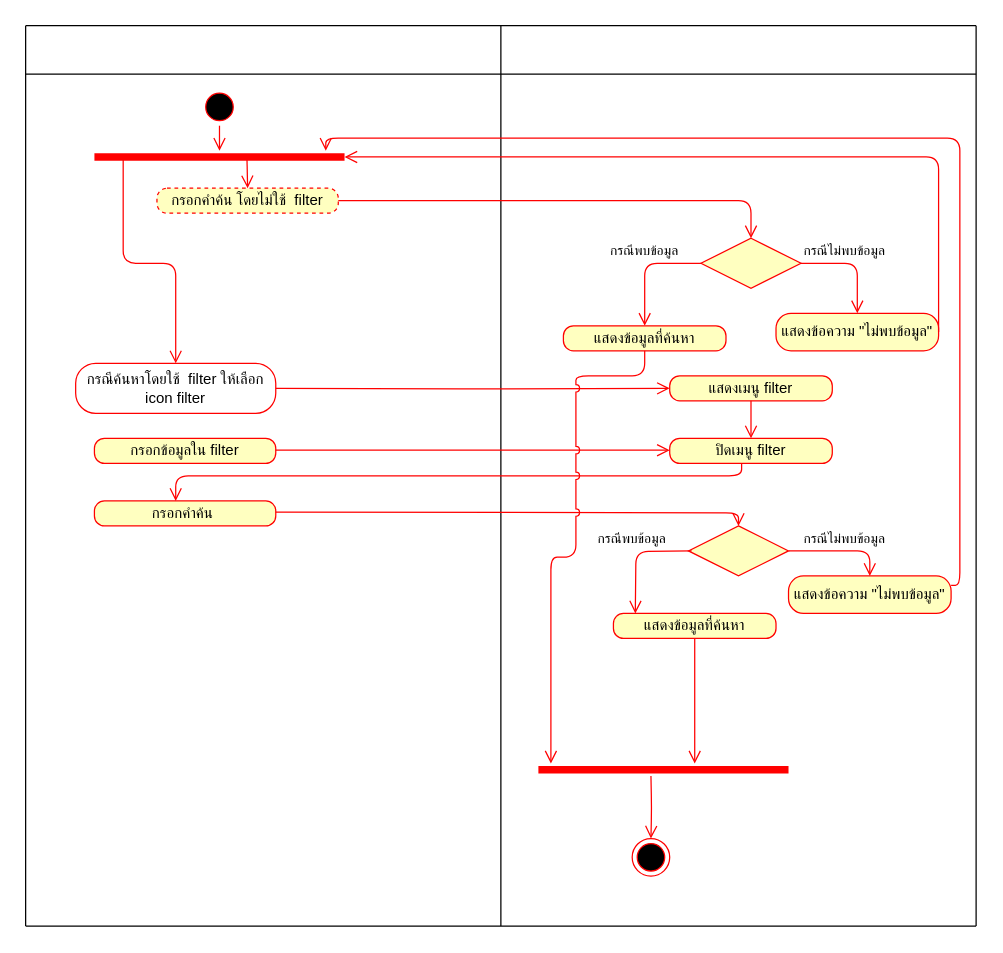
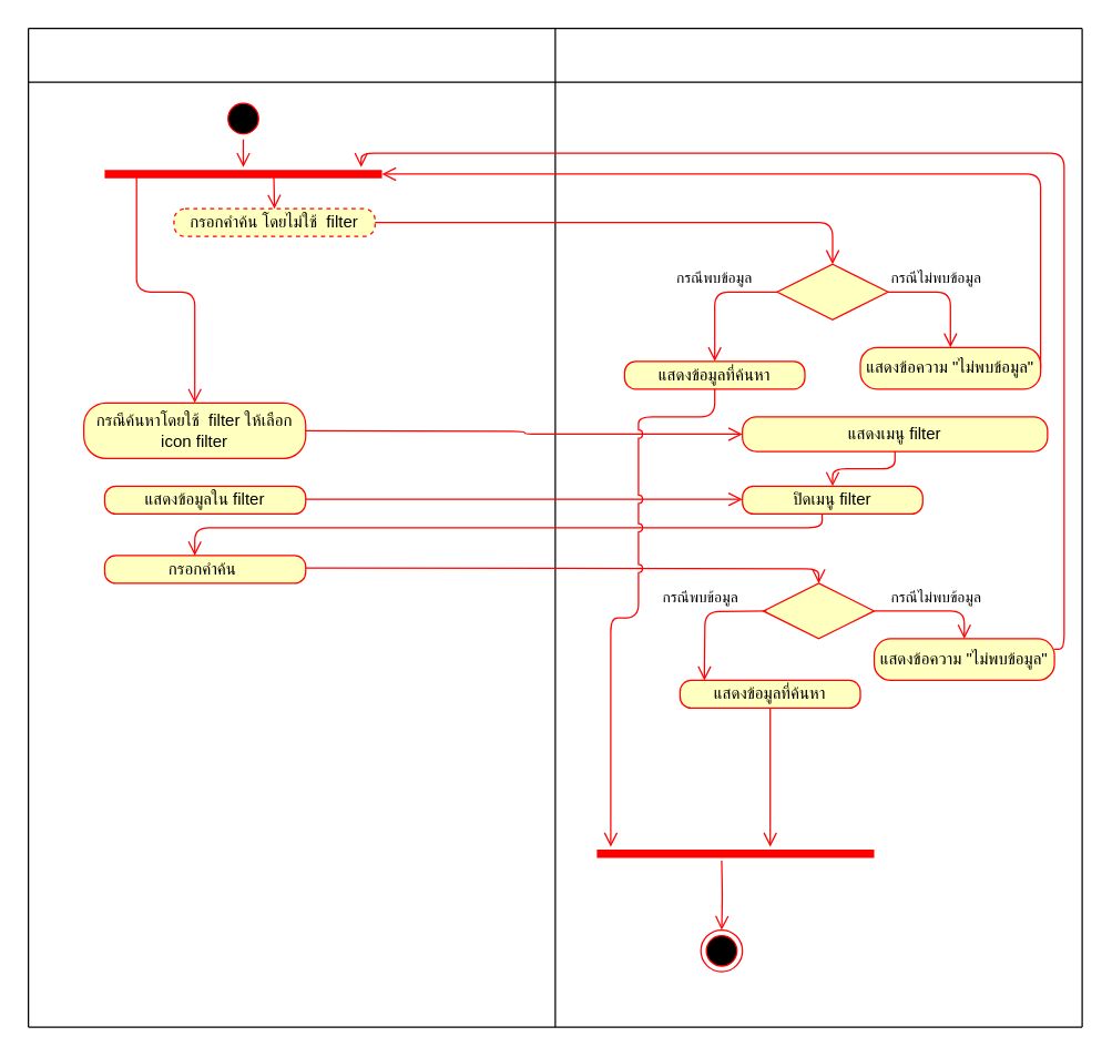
  <mxCell id="0" />
  <mxCell id="1" parent="0" />
  <mxCell id="2" value="" style="endArrow=none;html=1;" parent="1" edge="1"><mxGeometry width="50" height="50" relative="1" as="geometry"><mxPoint x="400" y="740" as="sourcePoint" /><mxPoint x="400" y="20" as="targetPoint" /></mxGeometry></mxCell>
  <mxCell id="3" value="" style="endArrow=none;html=1;" parent="1" edge="1"><mxGeometry width="50" height="50" relative="1" as="geometry"><mxPoint x="20" y="740" as="sourcePoint" /><mxPoint x="20" y="20" as="targetPoint" /></mxGeometry></mxCell>
  <mxCell id="4" value="" style="endArrow=none;html=1;" parent="1" edge="1"><mxGeometry width="50" height="50" relative="1" as="geometry"><mxPoint x="780" y="740" as="sourcePoint" /><mxPoint x="780" y="20" as="targetPoint" /></mxGeometry></mxCell>
  <mxCell id="5" value="" style="endArrow=none;html=1;" parent="1" edge="1"><mxGeometry width="50" height="50" relative="1" as="geometry"><mxPoint x="780" y="20" as="sourcePoint" /><mxPoint x="20" y="20" as="targetPoint" /></mxGeometry></mxCell>
  <mxCell id="6" value="" style="endArrow=none;html=1;" parent="1" edge="1"><mxGeometry width="50" height="50" relative="1" as="geometry"><mxPoint x="780" y="58.67" as="sourcePoint" /><mxPoint x="20" y="58.67" as="targetPoint" /></mxGeometry></mxCell>
  <mxCell id="7" value="" style="endArrow=none;html=1;" parent="1" edge="1"><mxGeometry width="50" height="50" relative="1" as="geometry"><mxPoint x="780" y="740" as="sourcePoint" /><mxPoint x="20" y="740" as="targetPoint" /></mxGeometry></mxCell>
  <mxCell id="8" value="กรอกคำค้น โดยไม่ใช้&amp;nbsp; filter" style="rounded=1;whiteSpace=wrap;html=1;arcSize=40;fontColor=#000000;fillColor=#ffffc0;strokeColor=#ff0000;dashed=1;" parent="1" vertex="1"><mxGeometry x="125" y="150" width="145" height="20" as="geometry" /></mxCell>
  <mxCell id="9" value="" style="edgeStyle=orthogonalEdgeStyle;html=1;verticalAlign=bottom;endArrow=open;endSize=8;strokeColor=#ff0000;exitX=1;exitY=0.5;exitDx=0;exitDy=0;entryX=0.5;entryY=0;entryDx=0;entryDy=0;" parent="1" source="8" target="13" edge="1"><mxGeometry relative="1" as="geometry"><mxPoint x="540" y="160" as="targetPoint" /><mxPoint x="330" y="200" as="sourcePoint" /></mxGeometry></mxCell>
  <mxCell id="10" value="" style="ellipse;html=1;shape=startState;fillColor=#000000;strokeColor=#ff0000;" parent="1" vertex="1"><mxGeometry x="160" y="70" width="30" height="30" as="geometry" /></mxCell>
  <mxCell id="11" value="" style="edgeStyle=orthogonalEdgeStyle;html=1;verticalAlign=bottom;endArrow=open;endSize=8;strokeColor=#ff0000;" parent="1" source="10" edge="1"><mxGeometry relative="1" as="geometry"><mxPoint x="175" y="120" as="targetPoint" /></mxGeometry></mxCell>
  <mxCell id="12" value="" style="ellipse;html=1;shape=endState;fillColor=#000000;strokeColor=#ff0000;" parent="1" vertex="1"><mxGeometry x="505" y="670" width="30" height="30" as="geometry" /></mxCell>
  <mxCell id="13" value="" style="rhombus;whiteSpace=wrap;html=1;fillColor=#ffffc0;strokeColor=#ff0000;" parent="1" vertex="1"><mxGeometry x="560" y="190" width="80" height="40" as="geometry" /></mxCell>
  <mxCell id="14" value="" style="shape=line;html=1;strokeWidth=6;strokeColor=#ff0000;" parent="1" vertex="1"><mxGeometry x="75" y="120" width="200" height="10" as="geometry" /></mxCell>
  <mxCell id="15" value="" style="edgeStyle=orthogonalEdgeStyle;html=1;verticalAlign=bottom;endArrow=open;endSize=8;strokeColor=#ff0000;entryX=0.5;entryY=0;entryDx=0;entryDy=0;" parent="1" target="12" edge="1"><mxGeometry relative="1" as="geometry"><mxPoint x="185" y="130" as="targetPoint" /><mxPoint x="520" y="620" as="sourcePoint" /></mxGeometry></mxCell>
  <mxCell id="16" value="" style="shape=line;html=1;strokeWidth=6;strokeColor=#ff0000;" parent="1" vertex="1"><mxGeometry x="430" y="610" width="200" height="10" as="geometry" /></mxCell>
  <mxCell id="17" value="" style="edgeStyle=orthogonalEdgeStyle;html=1;verticalAlign=bottom;endArrow=open;endSize=8;strokeColor=#ff0000;exitX=0;exitY=0.5;exitDx=0;exitDy=0;entryX=0.5;entryY=0;entryDx=0;entryDy=0;" parent="1" source="13" target="18" edge="1"><mxGeometry relative="1" as="geometry"><mxPoint x="435" y="270" as="targetPoint" /><mxPoint x="60" y="250" as="sourcePoint" /></mxGeometry></mxCell>
  <mxCell id="18" value="แสดงข้อมูลที่ค้นหา" style="rounded=1;whiteSpace=wrap;html=1;arcSize=40;fontColor=#000000;fillColor=#ffffc0;strokeColor=#ff0000;" parent="1" vertex="1"><mxGeometry x="450" y="260" width="130" height="20" as="geometry" /></mxCell>
  <mxCell id="19" value="แสดงข้อความ &quot;ไม่พบข้อมูล&quot;" style="rounded=1;whiteSpace=wrap;html=1;arcSize=40;fontColor=#000000;fillColor=#ffffc0;strokeColor=#ff0000;" parent="1" vertex="1"><mxGeometry x="620" y="250" width="130" height="30" as="geometry" /></mxCell>
  <mxCell id="20" value="" style="edgeStyle=orthogonalEdgeStyle;html=1;verticalAlign=bottom;endArrow=open;endSize=8;strokeColor=#ff0000;exitX=1;exitY=0.5;exitDx=0;exitDy=0;" parent="1" source="13" target="19" edge="1"><mxGeometry relative="1" as="geometry"><mxPoint x="710" y="130" as="targetPoint" /><mxPoint x="705" y="200" as="sourcePoint" /><Array as="points"><mxPoint x="685" y="210" /></Array></mxGeometry></mxCell>
  <mxCell id="21" value="" style="edgeStyle=orthogonalEdgeStyle;html=1;verticalAlign=bottom;endArrow=open;endSize=8;strokeColor=#ff0000;entryX=1;entryY=0.5;entryDx=0;entryDy=0;entryPerimeter=0;exitX=1;exitY=0.5;exitDx=0;exitDy=0;" parent="1" source="19" target="14" edge="1"><mxGeometry relative="1" as="geometry"><mxPoint x="707.5" y="170" as="targetPoint" /><mxPoint x="750" y="248" as="sourcePoint" /><Array as="points"><mxPoint x="750" y="125" /></Array></mxGeometry></mxCell>
  <mxCell id="22" value="&lt;font style=&quot;font-size: 11px&quot;&gt;กรณีพบข้อมูล&lt;/font&gt;" style="text;html=1;strokeColor=none;fillColor=none;align=center;verticalAlign=middle;whiteSpace=wrap;rounded=0;" parent="1" vertex="1"><mxGeometry x="470" y="190" width="90" height="20" as="geometry" /></mxCell>
  <mxCell id="23" value="&lt;font style=&quot;font-size: 11px&quot;&gt;กรณีไม่พบข้อมูล&lt;/font&gt;" style="text;html=1;strokeColor=none;fillColor=none;align=center;verticalAlign=middle;whiteSpace=wrap;rounded=0;" parent="1" vertex="1"><mxGeometry x="630" y="190" width="90" height="20" as="geometry" /></mxCell>
  <mxCell id="24" value="" style="html=1;verticalAlign=bottom;endArrow=open;endSize=8;strokeColor=#ff0000;entryX=0.5;entryY=0;entryDx=0;entryDy=0;exitX=0.61;exitY=0.7;exitDx=0;exitDy=0;exitPerimeter=0;" parent="1" source="14" target="8" edge="1"><mxGeometry relative="1" as="geometry"><mxPoint x="260" y="260" as="targetPoint" /><mxPoint x="185" y="110" as="sourcePoint" /></mxGeometry></mxCell>
- <mxCell id="25" value="กรณีค้นหาโดยใช้&amp;nbsp; filter ให้เลือก icon filter" style="rounded=1;whiteSpace=wrap;html=1;arcSize=40;fontColor=#000000;fillColor=#ffffff;strokeColor=#ff0000;" parent="1" vertex="1"><mxGeometry x="60" y="290" width="160" height="40" as="geometry" /></mxCell>
+ <mxCell id="25" value="กรณีค้นหาโดยใช้&amp;nbsp; filter ให้เลือก icon filter" style="rounded=1;whiteSpace=wrap;html=1;arcSize=40;fontColor=#000000;fillColor=#ffffc0;strokeColor=#ff0000;" parent="1" vertex="1"><mxGeometry x="60" y="290" width="160" height="40" as="geometry" /></mxCell>
  <mxCell id="26" value="" style="html=1;verticalAlign=bottom;endArrow=open;endSize=8;strokeColor=#ff0000;exitX=0.115;exitY=0.7;exitDx=0;exitDy=0;exitPerimeter=0;entryX=0.5;entryY=0;entryDx=0;entryDy=0;edgeStyle=orthogonalEdgeStyle;" parent="1" source="14" target="25" edge="1"><mxGeometry relative="1" as="geometry"><mxPoint x="140.975" y="227" as="targetPoint" /><mxPoint x="207" y="137" as="sourcePoint" /></mxGeometry></mxCell>
- <mxCell id="27" value="แสดงเมนู filter" style="rounded=1;whiteSpace=wrap;html=1;arcSize=40;fontColor=#000000;fillColor=#ffffc0;strokeColor=#ff0000;" parent="1" vertex="1"><mxGeometry x="535" y="300" width="130" height="20" as="geometry" /></mxCell>
- <mxCell id="28" value="กรอกข้อมูลใน filter" style="rounded=1;whiteSpace=wrap;html=1;arcSize=40;fontColor=#000000;fillColor=#ffffc0;strokeColor=#ff0000;" parent="1" vertex="1"><mxGeometry x="75" y="350" width="145" height="20" as="geometry" /></mxCell>
+ <mxCell id="27" value="แสดงเมนู filter" style="rounded=1;whiteSpace=wrap;html=1;arcSize=40;fontColor=#000000;fillColor=#ffffc0;strokeColor=#ff0000;" parent="1" vertex="1"><mxGeometry x="535" y="300" width="220" height="25" as="geometry" /></mxCell>
+ <mxCell id="28" value="แสดงข้อมูลใน filter" style="rounded=1;whiteSpace=wrap;html=1;arcSize=40;fontColor=#000000;fillColor=#ffffc0;strokeColor=#ff0000;" parent="1" vertex="1"><mxGeometry x="75" y="350" width="145" height="20" as="geometry" /></mxCell>
  <mxCell id="29" value="" style="edgeStyle=orthogonalEdgeStyle;html=1;verticalAlign=bottom;endArrow=open;endSize=8;strokeColor=#ff0000;exitX=1;exitY=0.5;exitDx=0;exitDy=0;entryX=0;entryY=0.5;entryDx=0;entryDy=0;" parent="1" target="27" edge="1"><mxGeometry relative="1" as="geometry"><mxPoint x="530" y="310" as="targetPoint" /><mxPoint x="220" y="310" as="sourcePoint" /></mxGeometry></mxCell>
  <mxCell id="30" value="" style="edgeStyle=orthogonalEdgeStyle;html=1;verticalAlign=bottom;endArrow=open;endSize=8;strokeColor=#ff0000;exitX=0.5;exitY=1;exitDx=0;exitDy=0;" parent="1" source="27" target="31" edge="1"><mxGeometry relative="1" as="geometry"><mxPoint x="551" y="350" as="targetPoint" /><mxPoint x="236" y="350" as="sourcePoint" /></mxGeometry></mxCell>
  <mxCell id="31" value="ปิดเมนู filter" style="rounded=1;whiteSpace=wrap;html=1;arcSize=40;fontColor=#000000;fillColor=#ffffc0;strokeColor=#ff0000;" parent="1" vertex="1"><mxGeometry x="535" y="350" width="130" height="20" as="geometry" /></mxCell>
  <mxCell id="32" value="" style="edgeStyle=orthogonalEdgeStyle;html=1;verticalAlign=bottom;endArrow=open;endSize=8;strokeColor=#ff0000;exitX=1;exitY=0.5;exitDx=0;exitDy=0;entryX=0;entryY=0.5;entryDx=0;entryDy=0;" parent="1" edge="1"><mxGeometry relative="1" as="geometry"><mxPoint x="535" y="359.5" as="targetPoint" /><mxPoint x="220" y="359.5" as="sourcePoint" /></mxGeometry></mxCell>
  <mxCell id="33" value="กรอกคำค้น&amp;nbsp;" style="rounded=1;whiteSpace=wrap;html=1;arcSize=40;fontColor=#000000;fillColor=#ffffc0;strokeColor=#ff0000;" parent="1" vertex="1"><mxGeometry x="75" y="400" width="145" height="20" as="geometry" /></mxCell>
  <mxCell id="34" value="" style="edgeStyle=orthogonalEdgeStyle;html=1;verticalAlign=bottom;endArrow=open;endSize=8;strokeColor=#ff0000;exitX=0.5;exitY=1;exitDx=0;exitDy=0;entryX=0.5;entryY=0;entryDx=0;entryDy=0;" parent="1" edge="1"><mxGeometry relative="1" as="geometry"><mxPoint x="140" y="400" as="targetPoint" /><mxPoint x="592.5" y="370" as="sourcePoint" /><Array as="points"><mxPoint x="593" y="380" /><mxPoint x="140" y="380" /></Array></mxGeometry></mxCell>
  <mxCell id="35" value="" style="rhombus;whiteSpace=wrap;html=1;fillColor=#ffffc0;strokeColor=#ff0000;" parent="1" vertex="1"><mxGeometry x="550" y="420" width="80" height="40" as="geometry" /></mxCell>
  <mxCell id="36" value="แสดงข้อมูลที่ค้นหา" style="rounded=1;whiteSpace=wrap;html=1;arcSize=40;fontColor=#000000;fillColor=#ffffc0;strokeColor=#ff0000;" parent="1" vertex="1"><mxGeometry x="490" y="490" width="130" height="20" as="geometry" /></mxCell>
  <mxCell id="37" value="แสดงข้อความ &quot;ไม่พบข้อมูล&quot;" style="rounded=1;whiteSpace=wrap;html=1;arcSize=40;fontColor=#000000;fillColor=#ffffc0;strokeColor=#ff0000;" parent="1" vertex="1"><mxGeometry x="630" y="460" width="130" height="30" as="geometry" /></mxCell>
  <mxCell id="38" value="&lt;font style=&quot;font-size: 11px&quot;&gt;กรณีพบข้อมูล&lt;/font&gt;" style="text;html=1;strokeColor=none;fillColor=none;align=center;verticalAlign=middle;whiteSpace=wrap;rounded=0;" parent="1" vertex="1"><mxGeometry x="460" y="420" width="90" height="20" as="geometry" /></mxCell>
  <mxCell id="39" value="&lt;font style=&quot;font-size: 11px&quot;&gt;กรณีไม่พบข้อมูล&lt;/font&gt;" style="text;html=1;strokeColor=none;fillColor=none;align=center;verticalAlign=middle;whiteSpace=wrap;rounded=0;" parent="1" vertex="1"><mxGeometry x="630" y="420" width="90" height="20" as="geometry" /></mxCell>
  <mxCell id="40" value="" style="edgeStyle=orthogonalEdgeStyle;html=1;verticalAlign=bottom;endArrow=open;endSize=8;strokeColor=#ff0000;exitX=1;exitY=0.5;exitDx=0;exitDy=0;entryX=0.5;entryY=0;entryDx=0;entryDy=0;" parent="1" target="35" edge="1"><mxGeometry relative="1" as="geometry"><mxPoint x="535" y="409" as="targetPoint" /><mxPoint x="220" y="409" as="sourcePoint" /></mxGeometry></mxCell>
  <mxCell id="41" value="" style="edgeStyle=orthogonalEdgeStyle;html=1;verticalAlign=bottom;endArrow=open;endSize=8;strokeColor=#ff0000;exitX=0;exitY=0.5;exitDx=0;exitDy=0;entryX=0.5;entryY=0;entryDx=0;entryDy=0;" parent="1" edge="1"><mxGeometry relative="1" as="geometry"><mxPoint x="507.5" y="490" as="targetPoint" /><mxPoint x="552.5" y="440" as="sourcePoint" /></mxGeometry></mxCell>
  <mxCell id="42" value="" style="edgeStyle=orthogonalEdgeStyle;html=1;verticalAlign=bottom;endArrow=open;endSize=8;strokeColor=#ff0000;exitX=1;exitY=0.5;exitDx=0;exitDy=0;entryX=0.5;entryY=0;entryDx=0;entryDy=0;" parent="1" source="35" target="37" edge="1"><mxGeometry relative="1" as="geometry"><mxPoint x="652.5" y="490" as="targetPoint" /><mxPoint x="697.5" y="440" as="sourcePoint" /></mxGeometry></mxCell>
  <mxCell id="43" value="" style="edgeStyle=orthogonalEdgeStyle;html=1;verticalAlign=bottom;endArrow=open;endSize=8;strokeColor=#ff0000;exitX=1;exitY=0.25;exitDx=0;exitDy=0;" parent="1" source="37" edge="1"><mxGeometry relative="1" as="geometry"><mxPoint x="260" y="120" as="targetPoint" /><mxPoint x="767.75" y="470" as="sourcePoint" /><Array as="points"><mxPoint x="767" y="468" /><mxPoint x="767" y="110" /><mxPoint x="260" y="110" /></Array></mxGeometry></mxCell>
  <mxCell id="44" value="" style="edgeStyle=orthogonalEdgeStyle;html=1;verticalAlign=bottom;endArrow=open;endSize=8;strokeColor=#ff0000;entryX=0.5;entryY=0;entryDx=0;entryDy=0;jumpStyle=arc;" parent="1" edge="1"><mxGeometry relative="1" as="geometry"><mxPoint x="440" y="610" as="targetPoint" /><mxPoint x="515" y="280" as="sourcePoint" /><Array as="points"><mxPoint x="515" y="280" /><mxPoint x="515" y="300" /><mxPoint x="460" y="300" /><mxPoint x="460" y="445" /><mxPoint x="440" y="445" /></Array></mxGeometry></mxCell>
  <mxCell id="45" value="" style="edgeStyle=orthogonalEdgeStyle;html=1;verticalAlign=bottom;endArrow=open;endSize=8;strokeColor=#ff0000;exitX=0.5;exitY=1;exitDx=0;exitDy=0;entryX=0.625;entryY=0;entryDx=0;entryDy=0;entryPerimeter=0;" parent="1" source="36" target="16" edge="1"><mxGeometry relative="1" as="geometry"><mxPoint x="535" y="580" as="targetPoint" /><mxPoint x="580" y="530" as="sourcePoint" /></mxGeometry></mxCell>
